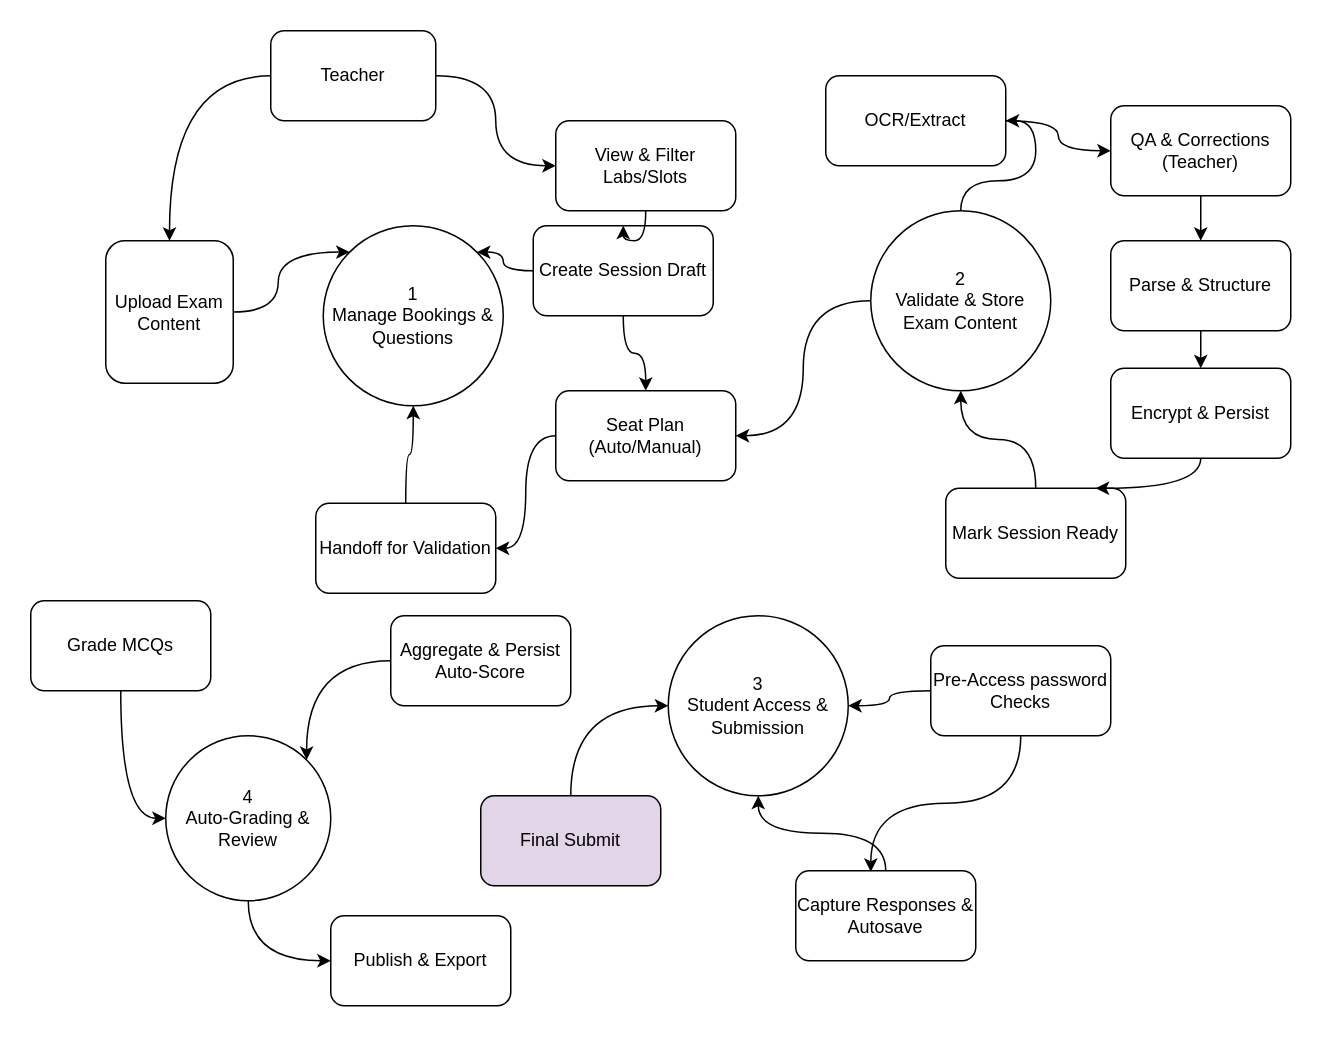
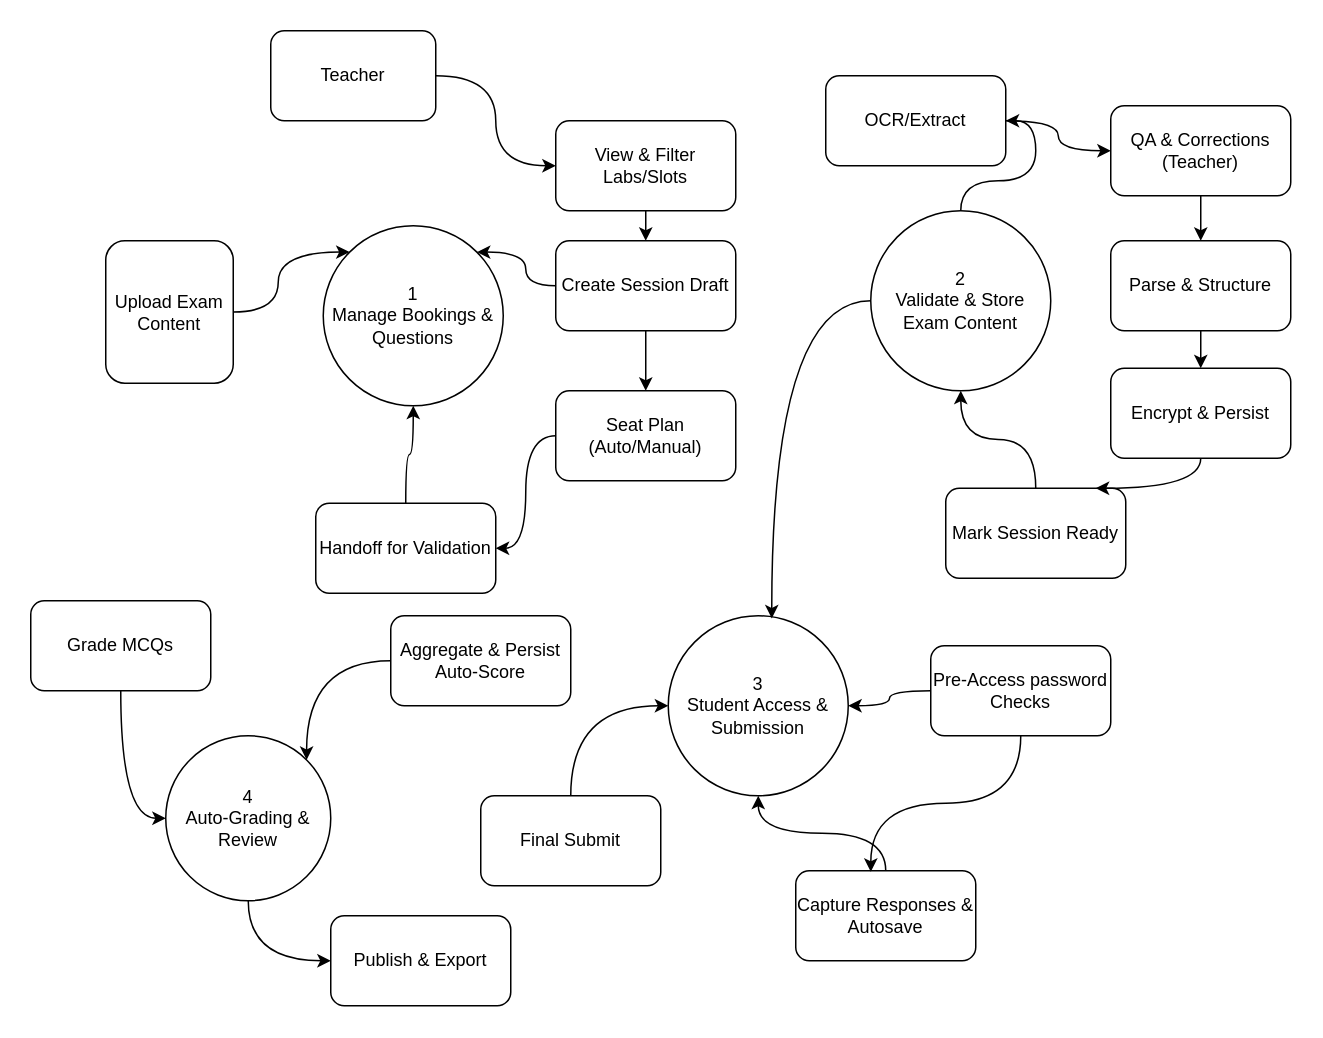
  <mxCell id="0" />
  <mxCell id="1" parent="0" />
  <mxCell id="2" style="edgeStyle=orthogonalEdgeStyle;curved=1;rounded=0;orthogonalLoop=1;jettySize=auto;html=1;entryX=1;entryY=0;entryDx=0;entryDy=0;" parent="1" source="4" target="7" edge="1"><mxGeometry relative="1" as="geometry" /></mxCell>
  <mxCell id="3" style="edgeStyle=orthogonalEdgeStyle;curved=1;rounded=0;orthogonalLoop=1;jettySize=auto;html=1;exitX=0.5;exitY=1;exitDx=0;exitDy=0;entryX=0.5;entryY=0;entryDx=0;entryDy=0;" parent="1" source="4" target="11" edge="1"><mxGeometry relative="1" as="geometry" /></mxCell>
- <mxCell id="4" value="Create Session Draft" style="rounded=1;whiteSpace=wrap;html=1;" parent="1" vertex="1"><mxGeometry x="355" y="150" width="120" height="60" as="geometry" /></mxCell>
+ <mxCell id="4" value="Create Session Draft" style="rounded=1;whiteSpace=wrap;html=1;" parent="1" vertex="1"><mxGeometry x="370" y="160" width="120" height="60" as="geometry" /></mxCell>
  <mxCell id="5" style="edgeStyle=orthogonalEdgeStyle;curved=1;rounded=0;orthogonalLoop=1;jettySize=auto;html=1;" parent="1" source="6" target="4" edge="1"><mxGeometry relative="1" as="geometry" /></mxCell>
  <mxCell id="6" value="View &amp;amp; Filter Labs/Slots" style="rounded=1;whiteSpace=wrap;html=1;" parent="1" vertex="1"><mxGeometry x="370" y="80" width="120" height="60" as="geometry" /></mxCell>
  <mxCell id="7" value="&lt;div&gt;1&lt;/div&gt;Manage Bookings &amp;amp; Questions" style="ellipse;whiteSpace=wrap;html=1;aspect=fixed;" parent="1" vertex="1"><mxGeometry x="215" y="150" width="120" height="120" as="geometry" /></mxCell>
  <mxCell id="8" style="edgeStyle=orthogonalEdgeStyle;curved=1;rounded=0;orthogonalLoop=1;jettySize=auto;html=1;entryX=0;entryY=0;entryDx=0;entryDy=0;" parent="1" source="9" target="7" edge="1"><mxGeometry relative="1" as="geometry" /></mxCell>
  <mxCell id="9" value="Upload Exam Content" style="rounded=1;whiteSpace=wrap;html=1;" parent="1" vertex="1"><mxGeometry x="70" y="160" width="85" height="95" as="geometry" /></mxCell>
  <mxCell id="10" style="edgeStyle=orthogonalEdgeStyle;curved=1;rounded=0;orthogonalLoop=1;jettySize=auto;html=1;entryX=1;entryY=0.5;entryDx=0;entryDy=0;" parent="1" source="11" target="13" edge="1"><mxGeometry relative="1" as="geometry" /></mxCell>
  <mxCell id="11" value="Seat Plan (Auto/Manual)" style="rounded=1;whiteSpace=wrap;html=1;" parent="1" vertex="1"><mxGeometry x="370" y="260" width="120" height="60" as="geometry" /></mxCell>
  <mxCell id="12" style="edgeStyle=orthogonalEdgeStyle;curved=1;rounded=0;orthogonalLoop=1;jettySize=auto;html=1;" parent="1" source="13" target="7" edge="1"><mxGeometry relative="1" as="geometry" /></mxCell>
  <mxCell id="13" value="Handoff for Validation" style="rounded=1;whiteSpace=wrap;html=1;" parent="1" vertex="1"><mxGeometry x="210" y="335" width="120" height="60" as="geometry" /></mxCell>
  <mxCell id="14" style="edgeStyle=orthogonalEdgeStyle;curved=1;rounded=0;orthogonalLoop=1;jettySize=auto;html=1;entryX=1;entryY=0.5;entryDx=0;entryDy=0;" parent="1" source="15" target="17" edge="1"><mxGeometry relative="1" as="geometry" /></mxCell>
  <mxCell id="15" value="&lt;div&gt;2&lt;/div&gt;Validate &amp;amp; Store Exam Content" style="ellipse;whiteSpace=wrap;html=1;aspect=fixed;" parent="1" vertex="1"><mxGeometry x="580" y="140" width="120" height="120" as="geometry" /></mxCell>
  <mxCell id="16" style="edgeStyle=orthogonalEdgeStyle;curved=1;rounded=0;orthogonalLoop=1;jettySize=auto;html=1;entryX=0;entryY=0.5;entryDx=0;entryDy=0;" parent="1" source="17" target="21" edge="1"><mxGeometry relative="1" as="geometry" /></mxCell>
  <mxCell id="17" value="OCR/Extract" style="rounded=1;whiteSpace=wrap;html=1;" parent="1" vertex="1"><mxGeometry x="550" y="50" width="120" height="60" as="geometry" /></mxCell>
  <mxCell id="18" style="edgeStyle=orthogonalEdgeStyle;curved=1;rounded=0;orthogonalLoop=1;jettySize=auto;html=1;" parent="1" source="19" target="22" edge="1"><mxGeometry relative="1" as="geometry" /></mxCell>
  <mxCell id="19" value="Parse &amp;amp; Structure" style="rounded=1;whiteSpace=wrap;html=1;" parent="1" vertex="1"><mxGeometry x="740" y="160" width="120" height="60" as="geometry" /></mxCell>
  <mxCell id="20" style="edgeStyle=orthogonalEdgeStyle;curved=1;rounded=0;orthogonalLoop=1;jettySize=auto;html=1;entryX=0.5;entryY=0;entryDx=0;entryDy=0;" parent="1" source="21" target="19" edge="1"><mxGeometry relative="1" as="geometry" /></mxCell>
  <mxCell id="21" value="QA &amp;amp; Corrections (Teacher)" style="rounded=1;whiteSpace=wrap;html=1;" parent="1" vertex="1"><mxGeometry x="740" y="70" width="120" height="60" as="geometry" /></mxCell>
  <mxCell id="22" value="Encrypt &amp;amp; Persist" style="rounded=1;whiteSpace=wrap;html=1;" parent="1" vertex="1"><mxGeometry x="740" y="245" width="120" height="60" as="geometry" /></mxCell>
  <mxCell id="23" style="edgeStyle=orthogonalEdgeStyle;curved=1;rounded=0;orthogonalLoop=1;jettySize=auto;html=1;entryX=0.5;entryY=1;entryDx=0;entryDy=0;" parent="1" source="24" target="15" edge="1"><mxGeometry relative="1" as="geometry" /></mxCell>
  <mxCell id="24" value="Mark Session Ready" style="rounded=1;whiteSpace=wrap;html=1;" parent="1" vertex="1"><mxGeometry x="630" y="325" width="120" height="60" as="geometry" /></mxCell>
  <mxCell id="25" value="&lt;div&gt;3&lt;/div&gt;Student Access &amp;amp; Submission" style="ellipse;whiteSpace=wrap;html=1;aspect=fixed;" parent="1" vertex="1"><mxGeometry x="445" y="410" width="120" height="120" as="geometry" /></mxCell>
  <mxCell id="26" style="edgeStyle=orthogonalEdgeStyle;curved=1;rounded=0;orthogonalLoop=1;jettySize=auto;html=1;" parent="1" source="27" target="25" edge="1"><mxGeometry relative="1" as="geometry" /></mxCell>
  <mxCell id="27" value="Pre-Access password Checks" style="rounded=1;whiteSpace=wrap;html=1;" parent="1" vertex="1"><mxGeometry x="620" y="430" width="120" height="60" as="geometry" /></mxCell>
  <mxCell id="28" style="edgeStyle=orthogonalEdgeStyle;curved=1;rounded=0;orthogonalLoop=1;jettySize=auto;html=1;" parent="1" source="29" target="25" edge="1"><mxGeometry relative="1" as="geometry" /></mxCell>
  <mxCell id="29" value="Capture Responses &amp;amp; Autosave" style="rounded=1;whiteSpace=wrap;html=1;" parent="1" vertex="1"><mxGeometry x="530" y="580" width="120" height="60" as="geometry" /></mxCell>
  <mxCell id="30" style="edgeStyle=orthogonalEdgeStyle;curved=1;rounded=0;orthogonalLoop=1;jettySize=auto;html=1;entryX=0;entryY=0.5;entryDx=0;entryDy=0;exitX=0.5;exitY=0;exitDx=0;exitDy=0;" parent="1" source="31" target="25" edge="1"><mxGeometry relative="1" as="geometry" /></mxCell>
- <mxCell id="31" value="Final Submit" style="rounded=1;whiteSpace=wrap;html=1;fillColor=#e1d5e7;" parent="1" vertex="1"><mxGeometry x="320" y="530" width="120" height="60" as="geometry" /></mxCell>
+ <mxCell id="31" value="Final Submit" style="rounded=1;whiteSpace=wrap;html=1;" parent="1" vertex="1"><mxGeometry x="320" y="530" width="120" height="60" as="geometry" /></mxCell>
  <mxCell id="32" style="edgeStyle=orthogonalEdgeStyle;curved=1;rounded=0;orthogonalLoop=1;jettySize=auto;html=1;entryX=0;entryY=0.5;entryDx=0;entryDy=0;exitX=0.5;exitY=1;exitDx=0;exitDy=0;" parent="1" source="33" target="38" edge="1"><mxGeometry relative="1" as="geometry" /></mxCell>
  <mxCell id="33" value="&lt;div&gt;4&lt;/div&gt;Auto-Grading &amp;amp; Review" style="ellipse;whiteSpace=wrap;html=1;aspect=fixed;" parent="1" vertex="1"><mxGeometry x="110" y="490" width="110" height="110" as="geometry" /></mxCell>
  <mxCell id="34" style="edgeStyle=orthogonalEdgeStyle;curved=1;rounded=0;orthogonalLoop=1;jettySize=auto;html=1;entryX=0;entryY=0.5;entryDx=0;entryDy=0;" parent="1" source="35" target="33" edge="1"><mxGeometry relative="1" as="geometry" /></mxCell>
  <mxCell id="35" value="Grade MCQs" style="rounded=1;whiteSpace=wrap;html=1;" parent="1" vertex="1"><mxGeometry y="400" width="120" height="60" as="geometry" x="20" /></mxCell>
  <mxCell id="36" style="edgeStyle=orthogonalEdgeStyle;curved=1;rounded=0;orthogonalLoop=1;jettySize=auto;html=1;entryX=1;entryY=0;entryDx=0;entryDy=0;" parent="1" source="37" target="33" edge="1"><mxGeometry relative="1" as="geometry" /></mxCell>
  <mxCell id="37" value="&lt;meta charset=&quot;utf-8&quot;&gt;Aggregate &amp;amp; Persist Auto-Score" style="rounded=1;whiteSpace=wrap;html=1;" parent="1" vertex="1"><mxGeometry x="260" y="410" width="120" height="60" as="geometry" /></mxCell>
  <mxCell id="38" value="Publish &amp;amp; Export" style="rounded=1;whiteSpace=wrap;html=1;" parent="1" vertex="1"><mxGeometry x="220" y="610" width="120" height="60" as="geometry" /></mxCell>
  <mxCell id="39" style="edgeStyle=orthogonalEdgeStyle;curved=1;rounded=0;orthogonalLoop=1;jettySize=auto;html=1;entryX=0;entryY=0.5;entryDx=0;entryDy=0;" parent="1" source="41" target="6" edge="1"><mxGeometry relative="1" as="geometry" /></mxCell>
- <mxCell id="40" style="edgeStyle=orthogonalEdgeStyle;curved=1;rounded=0;orthogonalLoop=1;jettySize=auto;html=1;entryX=0.5;entryY=0;entryDx=0;entryDy=0;" parent="1" source="41" target="9" edge="1"><mxGeometry relative="1" as="geometry" /></mxCell>
  <mxCell id="41" value="Teacher" style="rounded=1;whiteSpace=wrap;html=1;" parent="1" vertex="1"><mxGeometry x="180" y="20" width="110" height="60" as="geometry" /></mxCell>
  <mxCell id="42" style="edgeStyle=orthogonalEdgeStyle;curved=1;rounded=0;orthogonalLoop=1;jettySize=auto;html=1;entryX=0.833;entryY=0.013;entryDx=0;entryDy=0;entryPerimeter=0;" parent="1" source="22" target="24" edge="1"><mxGeometry relative="1" as="geometry" /></mxCell>
- <mxCell id="43" style="edgeStyle=orthogonalEdgeStyle;curved=1;rounded=0;orthogonalLoop=1;jettySize=auto;html=1;" parent="1" source="15" target="11" edge="1"><mxGeometry relative="1" as="geometry" /></mxCell>
+ <mxCell id="43" style="edgeStyle=orthogonalEdgeStyle;curved=1;rounded=0;orthogonalLoop=1;jettySize=auto;html=1;entryX=0.575;entryY=0.015;entryDx=0;entryDy=0;entryPerimeter=0;" parent="1" source="15" target="25" edge="1"><mxGeometry relative="1" as="geometry" /></mxCell>
  <mxCell id="44" style="edgeStyle=orthogonalEdgeStyle;curved=1;rounded=0;orthogonalLoop=1;jettySize=auto;html=1;entryX=0.417;entryY=0.012;entryDx=0;entryDy=0;entryPerimeter=0;" parent="1" source="27" target="29" edge="1"><mxGeometry relative="1" as="geometry" /></mxCell>
